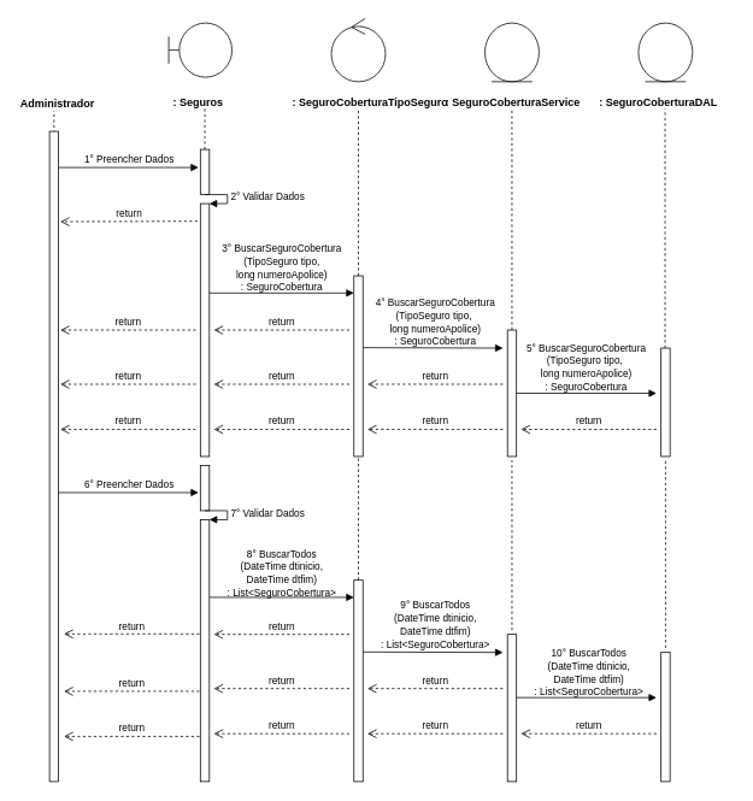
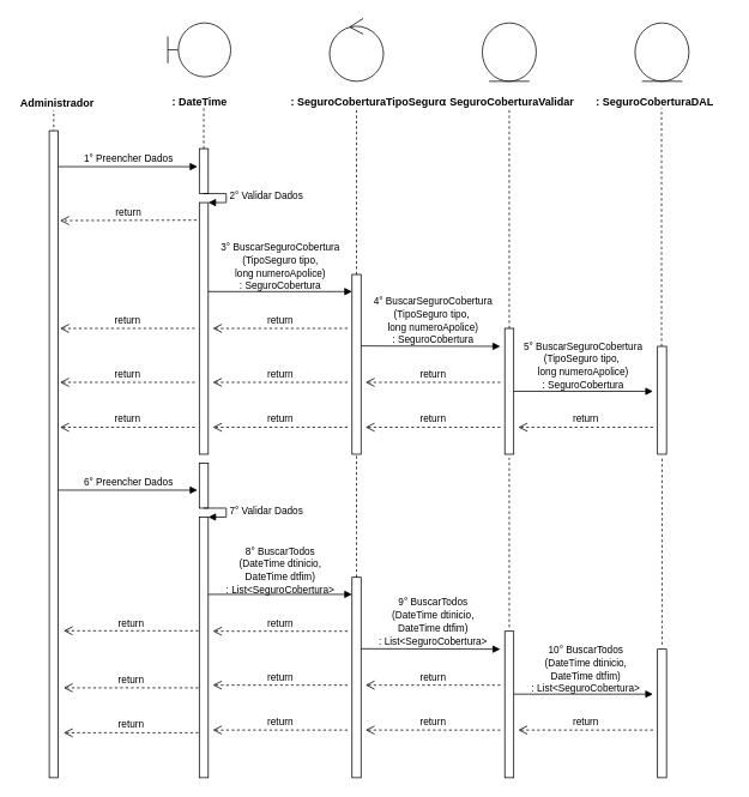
  <mxCell id="0" />
  <mxCell id="1" parent="0" />
  <mxCell id="2" value="&lt;b&gt;Administrador&lt;/b&gt;" style="text;html=1;resizable=0;points=[];autosize=1;align=left;verticalAlign=top;spacingTop=-4;" parent="1" vertex="1"><mxGeometry x="20" y="105" width="100" height="20" as="geometry" /></mxCell>
  <mxCell id="3" value="" style="endArrow=none;dashed=1;html=1;entryX=0.511;entryY=1.25;entryDx=0;entryDy=0;entryPerimeter=0;" parent="1" edge="1"><mxGeometry width="50" height="50" relative="1" as="geometry"><mxPoint x="59" y="465" as="sourcePoint" /><mxPoint x="58.99" y="122" as="targetPoint" /></mxGeometry></mxCell>
  <mxCell id="4" value="" style="shape=umlBoundary;whiteSpace=wrap;html=1;" parent="1" vertex="1"><mxGeometry x="186" y="25" width="70" height="60" as="geometry" /></mxCell>
- <mxCell id="5" value="&lt;b&gt;: Seguros&lt;/b&gt;" style="text;html=1;" parent="1" vertex="1"><mxGeometry x="189" y="100" width="150" height="30" as="geometry" /></mxCell>
+ <mxCell id="5" value="&lt;b&gt;: DateTime&lt;/b&gt;" style="text;html=1;" parent="1" vertex="1"><mxGeometry x="189" y="100" width="150" height="30" as="geometry" /></mxCell>
  <mxCell id="6" value="" style="endArrow=none;dashed=1;html=1;entryX=0.511;entryY=1.25;entryDx=0;entryDy=0;entryPerimeter=0;" parent="1" source="17" edge="1"><mxGeometry width="50" height="50" relative="1" as="geometry"><mxPoint x="226" y="465" as="sourcePoint" /><mxPoint x="225.99" y="120" as="targetPoint" /></mxGeometry></mxCell>
  <mxCell id="7" value="" style="ellipse;shape=umlControl;whiteSpace=wrap;html=1;" parent="1" vertex="1"><mxGeometry x="366" y="20" width="60" height="70" as="geometry" /></mxCell>
  <mxCell id="8" value="&lt;b&gt;:&amp;nbsp;&lt;/b&gt;&lt;b&gt;SeguroCobertura&lt;/b&gt;&lt;b&gt;TipoSeguro&lt;/b&gt;" style="text;html=1;" parent="1" vertex="1"><mxGeometry x="321" y="100" width="150" height="30" as="geometry" /></mxCell>
  <mxCell id="9" value="" style="endArrow=none;dashed=1;html=1;entryX=0.511;entryY=1.25;entryDx=0;entryDy=0;entryPerimeter=0;" parent="1" source="24" edge="1"><mxGeometry width="50" height="50" relative="1" as="geometry"><mxPoint x="396" y="465" as="sourcePoint" /><mxPoint x="395.99" y="120" as="targetPoint" /></mxGeometry></mxCell>
  <mxCell id="10" value="" style="ellipse;shape=umlEntity;whiteSpace=wrap;html=1;" parent="1" vertex="1"><mxGeometry x="536" y="25" width="60" height="65" as="geometry" /></mxCell>
- <mxCell id="11" value="&lt;b&gt;:&amp;nbsp;&lt;/b&gt;&lt;b&gt;SeguroCobertura&lt;/b&gt;&lt;b&gt;Service&lt;/b&gt;" style="text;html=1;" parent="1" vertex="1"><mxGeometry x="491" y="100" width="150" height="30" as="geometry" /></mxCell>
+ <mxCell id="11" value="&lt;b&gt;:&amp;nbsp;&lt;/b&gt;&lt;b&gt;SeguroCobertura&lt;/b&gt;&lt;b&gt;Validar&lt;/b&gt;" style="text;html=1;" parent="1" vertex="1"><mxGeometry x="491" y="100" width="150" height="30" as="geometry" /></mxCell>
  <mxCell id="12" value="" style="ellipse;shape=umlEntity;whiteSpace=wrap;html=1;" parent="1" vertex="1"><mxGeometry x="706" y="25" width="60" height="65" as="geometry" /></mxCell>
  <mxCell id="13" value="&lt;b&gt;:&amp;nbsp;&lt;/b&gt;&lt;b&gt;SeguroCobertura&lt;/b&gt;&lt;b&gt;DAL&lt;/b&gt;" style="text;html=1;" parent="1" vertex="1"><mxGeometry x="661" y="100" width="150" height="30" as="geometry" /></mxCell>
  <mxCell id="14" value="" style="endArrow=none;dashed=1;html=1;entryX=0.511;entryY=1.25;entryDx=0;entryDy=0;entryPerimeter=0;" parent="1" source="29" edge="1"><mxGeometry width="50" height="50" relative="1" as="geometry"><mxPoint x="566" y="464" as="sourcePoint" /><mxPoint x="565.99" y="119" as="targetPoint" /></mxGeometry></mxCell>
  <mxCell id="15" value="" style="endArrow=none;dashed=1;html=1;entryX=0.511;entryY=1.25;entryDx=0;entryDy=0;entryPerimeter=0;" parent="1" source="33" edge="1"><mxGeometry width="50" height="50" relative="1" as="geometry"><mxPoint x="735.5" y="465" as="sourcePoint" /><mxPoint x="735.49" y="120" as="targetPoint" /></mxGeometry></mxCell>
  <mxCell id="16" value="1° Preencher Dados" style="html=1;verticalAlign=bottom;endArrow=block;" parent="1" source="27" edge="1"><mxGeometry width="80" relative="1" as="geometry"><mxPoint x="59" y="185" as="sourcePoint" /><mxPoint x="219" y="185" as="targetPoint" /><mxPoint as="offset" /></mxGeometry></mxCell>
  <mxCell id="17" value="" style="html=1;points=[];perimeter=orthogonalPerimeter;" parent="1" vertex="1"><mxGeometry x="221" y="165" width="10" height="50" as="geometry" /></mxCell>
  <mxCell id="18" value="" style="endArrow=none;dashed=1;html=1;entryX=0.511;entryY=1.25;entryDx=0;entryDy=0;entryPerimeter=0;" parent="1" source="20" target="17" edge="1"><mxGeometry width="50" height="50" relative="1" as="geometry"><mxPoint x="226" y="465" as="sourcePoint" /><mxPoint x="225.99" y="120" as="targetPoint" /></mxGeometry></mxCell>
  <mxCell id="19" value="2° Validar Dados" style="edgeStyle=orthogonalEdgeStyle;html=1;align=left;spacingLeft=2;endArrow=block;rounded=0;entryX=1;entryY=0;" parent="1" target="20" edge="1"><mxGeometry relative="1" as="geometry"><mxPoint x="226" y="215" as="sourcePoint" /><Array as="points"><mxPoint x="251" y="215" /></Array></mxGeometry></mxCell>
  <mxCell id="20" value="" style="html=1;points=[];perimeter=orthogonalPerimeter;" parent="1" vertex="1"><mxGeometry x="221" y="225" width="10" height="280" as="geometry" /></mxCell>
  <mxCell id="21" value="return" style="html=1;verticalAlign=bottom;endArrow=open;dashed=1;endSize=8;" parent="1" edge="1"><mxGeometry relative="1" as="geometry"><mxPoint x="218" y="244.5" as="sourcePoint" /><mxPoint x="66" y="245" as="targetPoint" /></mxGeometry></mxCell>
  <mxCell id="22" value="" style="html=1;verticalAlign=bottom;endArrow=block;" parent="1" edge="1"><mxGeometry width="80" relative="1" as="geometry"><mxPoint x="231" y="324" as="sourcePoint" /><mxPoint x="391" y="324" as="targetPoint" /></mxGeometry></mxCell>
  <mxCell id="23" value="&lt;div&gt;&lt;/div&gt;&lt;span style=&quot;font-size: 11px ; background-color: rgb(255 , 255 , 255)&quot;&gt;3°&amp;nbsp;&lt;/span&gt;&lt;span style=&quot;font-size: 11px&quot;&gt;BuscarSeguroCobertura&lt;br&gt;(TipoSeguro tipo, &lt;br&gt;long numeroApolice)&lt;br&gt;: SeguroCobertura&lt;br&gt;&lt;/span&gt;" style="text;html=1;resizable=0;points=[];autosize=1;align=center;verticalAlign=top;spacingTop=-4;" parent="1" vertex="1"><mxGeometry x="236" y="265" width="150" height="60" as="geometry" /></mxCell>
  <mxCell id="24" value="" style="html=1;points=[];perimeter=orthogonalPerimeter;" parent="1" vertex="1"><mxGeometry x="391" y="305" width="10" height="200" as="geometry" /></mxCell>
  <mxCell id="25" value="return" style="html=1;verticalAlign=bottom;endArrow=open;dashed=1;endSize=8;" parent="1" edge="1"><mxGeometry relative="1" as="geometry"><mxPoint x="386" y="365" as="sourcePoint" /><mxPoint x="236" y="365" as="targetPoint" /></mxGeometry></mxCell>
  <mxCell id="26" value="return" style="html=1;verticalAlign=bottom;endArrow=open;dashed=1;endSize=8;" parent="1" edge="1"><mxGeometry relative="1" as="geometry"><mxPoint x="216" y="365" as="sourcePoint" /><mxPoint x="66" y="365" as="targetPoint" /></mxGeometry></mxCell>
  <mxCell id="27" value="" style="html=1;points=[];perimeter=orthogonalPerimeter;" parent="1" vertex="1"><mxGeometry x="54" y="145" width="10" height="720" as="geometry" /></mxCell>
  <mxCell id="28" value="" style="html=1;verticalAlign=bottom;endArrow=block;" parent="1" edge="1"><mxGeometry width="80" relative="1" as="geometry"><mxPoint x="401" y="384.5" as="sourcePoint" /><mxPoint x="556" y="385" as="targetPoint" /></mxGeometry></mxCell>
  <mxCell id="29" value="" style="html=1;points=[];perimeter=orthogonalPerimeter;" parent="1" vertex="1"><mxGeometry x="561" y="365" width="10" height="140" as="geometry" /></mxCell>
  <mxCell id="30" value="return" style="html=1;verticalAlign=bottom;endArrow=open;dashed=1;endSize=8;" parent="1" edge="1"><mxGeometry relative="1" as="geometry"><mxPoint x="556" y="425" as="sourcePoint" /><mxPoint x="406" y="425" as="targetPoint" /></mxGeometry></mxCell>
  <mxCell id="31" value="return" style="html=1;verticalAlign=bottom;endArrow=open;dashed=1;endSize=8;" parent="1" edge="1"><mxGeometry relative="1" as="geometry"><mxPoint x="386" y="425" as="sourcePoint" /><mxPoint x="236" y="425" as="targetPoint" /></mxGeometry></mxCell>
  <mxCell id="32" value="return" style="html=1;verticalAlign=bottom;endArrow=open;dashed=1;endSize=8;" parent="1" edge="1"><mxGeometry relative="1" as="geometry"><mxPoint x="216" y="425" as="sourcePoint" /><mxPoint x="66" y="425" as="targetPoint" /></mxGeometry></mxCell>
  <mxCell id="33" value="" style="html=1;points=[];perimeter=orthogonalPerimeter;" parent="1" vertex="1"><mxGeometry x="731" y="385" width="10" height="120" as="geometry" /></mxCell>
  <mxCell id="34" value="&lt;span style=&quot;color: rgba(0 , 0 , 0 , 0) ; font-family: monospace ; font-size: 0px&quot;&gt;%3CmxGraphModel%3E%3Croot%3E%3CmxCell%20id%3D%220%22%2F%3E%3CmxCell%20id%3D%221%22%20parent%3D%220%22%2F%3E%3CmxCell%20id%3D%222%22%20value%3D%22%26lt%3Bdiv%26gt%3B%26lt%3B%2Fdiv%26gt%3B%26lt%3Bspan%20style%3D%26quot%3Bfont-size%3A%2011px%20%3B%20background-color%3A%20rgb(255%20%2C%20255%20%2C%20255)%26quot%3B%26gt%3B3%C2%B0%26amp%3Bnbsp%3B%26lt%3B%2Fspan%26gt%3B%26lt%3Bspan%20style%3D%26quot%3Bfont-size%3A%2011px%26quot%3B%26gt%3BBuscarCPF(string%20cpf)%26lt%3Bbr%26gt%3B%26lt%3B%2Fspan%26gt%3B%3A%20Cliente%22%20style%3D%22text%3Bhtml%3D1%3Bresizable%3D0%3Bpoints%3D%5B%5D%3Bautosize%3D1%3Balign%3Dcenter%3BverticalAlign%3Dtop%3BspacingTop%3D-4%3B%22%20vertex%3D%221%22%20parent%3D%221%22%3E%3CmxGeometry%20x%3D%22315%22%20y%3D%22305%22%20width%3D%22140%22%20height%3D%2230%22%20as%3D%22geometry%22%2F%3E%3C%2FmxCell%3E%3C%2Froot%3E%3C%2FmxGraphModel%3E&lt;/span&gt;" style="text;html=1;resizable=0;points=[];autosize=1;align=center;verticalAlign=top;spacingTop=-4;" parent="1" vertex="1"><mxGeometry x="638" y="363" width="20" height="20" as="geometry" /></mxCell>
  <mxCell id="35" value="" style="html=1;verticalAlign=bottom;endArrow=block;" parent="1" edge="1"><mxGeometry width="80" relative="1" as="geometry"><mxPoint x="571" y="435" as="sourcePoint" /><mxPoint x="726" y="435" as="targetPoint" /></mxGeometry></mxCell>
  <mxCell id="36" value="return" style="html=1;verticalAlign=bottom;endArrow=open;dashed=1;endSize=8;" parent="1" edge="1"><mxGeometry relative="1" as="geometry"><mxPoint x="726" y="475" as="sourcePoint" /><mxPoint x="576" y="475" as="targetPoint" /></mxGeometry></mxCell>
  <mxCell id="37" value="return" style="html=1;verticalAlign=bottom;endArrow=open;dashed=1;endSize=8;" parent="1" edge="1"><mxGeometry relative="1" as="geometry"><mxPoint x="556" y="475" as="sourcePoint" /><mxPoint x="406" y="475" as="targetPoint" /></mxGeometry></mxCell>
  <mxCell id="38" value="return" style="html=1;verticalAlign=bottom;endArrow=open;dashed=1;endSize=8;" parent="1" edge="1"><mxGeometry relative="1" as="geometry"><mxPoint x="386" y="475" as="sourcePoint" /><mxPoint x="236" y="475" as="targetPoint" /></mxGeometry></mxCell>
  <mxCell id="39" value="return" style="html=1;verticalAlign=bottom;endArrow=open;dashed=1;endSize=8;" parent="1" edge="1"><mxGeometry relative="1" as="geometry"><mxPoint x="216" y="475" as="sourcePoint" /><mxPoint x="66" y="475" as="targetPoint" /></mxGeometry></mxCell>
  <mxCell id="40" value="6° Preencher Dados" style="html=1;verticalAlign=bottom;endArrow=block;" parent="1" edge="1"><mxGeometry width="80" relative="1" as="geometry"><mxPoint x="64" y="545" as="sourcePoint" /><mxPoint x="219" y="545" as="targetPoint" /><mxPoint as="offset" /></mxGeometry></mxCell>
  <mxCell id="41" value="" style="html=1;points=[];perimeter=orthogonalPerimeter;" parent="1" vertex="1"><mxGeometry x="221" y="515" width="10" height="50" as="geometry" /></mxCell>
  <mxCell id="42" value="7° Validar Dados" style="edgeStyle=orthogonalEdgeStyle;html=1;align=left;spacingLeft=2;endArrow=block;rounded=0;entryX=1;entryY=0;" parent="1" edge="1"><mxGeometry relative="1" as="geometry"><mxPoint x="226" y="565" as="sourcePoint" /><Array as="points"><mxPoint x="251" y="565" /></Array><mxPoint x="231" y="575" as="targetPoint" /></mxGeometry></mxCell>
  <mxCell id="43" value="" style="html=1;points=[];perimeter=orthogonalPerimeter;" parent="1" vertex="1"><mxGeometry x="221" y="575" width="10" height="290" as="geometry" /></mxCell>
  <mxCell id="44" value="&lt;span style=&quot;font-size: 11px ; background-color: rgb(255 , 255 , 255)&quot;&gt;8°&amp;nbsp;&lt;/span&gt;&lt;span style=&quot;font-size: 11px&quot;&gt;BuscarTodos&lt;/span&gt;&lt;br&gt;&lt;span style=&quot;font-size: 11px&quot;&gt;(DateTime dtinicio, &lt;/span&gt;&lt;br&gt;&lt;span style=&quot;font-size: 11px&quot;&gt;DateTime dtfim)&lt;/span&gt;&lt;br&gt;&lt;span style=&quot;font-size: 11px&quot;&gt;: List&amp;lt;SeguroCobertura&amp;gt;&lt;/span&gt;&lt;br&gt;&lt;div&gt;&lt;/div&gt;" style="text;html=1;resizable=0;points=[];autosize=1;align=center;verticalAlign=top;spacingTop=-4;" parent="1" vertex="1"><mxGeometry x="241" y="603" width="140" height="60" as="geometry" /></mxCell>
  <mxCell id="45" value="" style="html=1;verticalAlign=bottom;endArrow=block;" parent="1" edge="1"><mxGeometry width="80" relative="1" as="geometry"><mxPoint x="231" y="661" as="sourcePoint" /><mxPoint x="391" y="661" as="targetPoint" /></mxGeometry></mxCell>
  <mxCell id="46" value="" style="html=1;points=[];perimeter=orthogonalPerimeter;" parent="1" vertex="1"><mxGeometry x="391" y="642" width="10" height="223" as="geometry" /></mxCell>
  <mxCell id="47" value="return" style="html=1;verticalAlign=bottom;endArrow=open;dashed=1;endSize=8;" parent="1" edge="1"><mxGeometry relative="1" as="geometry"><mxPoint x="386" y="702" as="sourcePoint" /><mxPoint x="236" y="702" as="targetPoint" /></mxGeometry></mxCell>
  <mxCell id="48" value="" style="html=1;verticalAlign=bottom;endArrow=block;" parent="1" edge="1"><mxGeometry width="80" relative="1" as="geometry"><mxPoint x="401" y="721.5" as="sourcePoint" /><mxPoint x="556" y="722" as="targetPoint" /></mxGeometry></mxCell>
  <mxCell id="49" value="" style="html=1;points=[];perimeter=orthogonalPerimeter;" parent="1" vertex="1"><mxGeometry x="561" y="702" width="10" height="163" as="geometry" /></mxCell>
  <mxCell id="50" value="return" style="html=1;verticalAlign=bottom;endArrow=open;dashed=1;endSize=8;" parent="1" edge="1"><mxGeometry relative="1" as="geometry"><mxPoint x="556" y="762" as="sourcePoint" /><mxPoint x="406" y="762" as="targetPoint" /></mxGeometry></mxCell>
  <mxCell id="51" value="return" style="html=1;verticalAlign=bottom;endArrow=open;dashed=1;endSize=8;" parent="1" edge="1"><mxGeometry relative="1" as="geometry"><mxPoint x="386" y="762" as="sourcePoint" /><mxPoint x="236" y="762" as="targetPoint" /></mxGeometry></mxCell>
  <mxCell id="52" value="" style="html=1;points=[];perimeter=orthogonalPerimeter;" parent="1" vertex="1"><mxGeometry x="731" y="722" width="10" height="143" as="geometry" /></mxCell>
  <mxCell id="53" value="" style="html=1;verticalAlign=bottom;endArrow=block;" parent="1" edge="1"><mxGeometry width="80" relative="1" as="geometry"><mxPoint x="571" y="772" as="sourcePoint" /><mxPoint x="726" y="772" as="targetPoint" /></mxGeometry></mxCell>
  <mxCell id="54" value="return" style="html=1;verticalAlign=bottom;endArrow=open;dashed=1;endSize=8;" parent="1" edge="1"><mxGeometry relative="1" as="geometry"><mxPoint x="726" y="812" as="sourcePoint" /><mxPoint x="576" y="812" as="targetPoint" /></mxGeometry></mxCell>
  <mxCell id="55" value="return" style="html=1;verticalAlign=bottom;endArrow=open;dashed=1;endSize=8;" parent="1" edge="1"><mxGeometry relative="1" as="geometry"><mxPoint x="556" y="812" as="sourcePoint" /><mxPoint x="406" y="812" as="targetPoint" /></mxGeometry></mxCell>
  <mxCell id="56" value="return" style="html=1;verticalAlign=bottom;endArrow=open;dashed=1;endSize=8;" parent="1" edge="1"><mxGeometry relative="1" as="geometry"><mxPoint x="386" y="812" as="sourcePoint" /><mxPoint x="236" y="812" as="targetPoint" /></mxGeometry></mxCell>
  <mxCell id="57" value="return" style="html=1;verticalAlign=bottom;endArrow=open;dashed=1;endSize=8;" parent="1" edge="1"><mxGeometry relative="1" as="geometry"><mxPoint x="220" y="701.5" as="sourcePoint" /><mxPoint x="70" y="701.5" as="targetPoint" /></mxGeometry></mxCell>
  <mxCell id="58" value="return" style="html=1;verticalAlign=bottom;endArrow=open;dashed=1;endSize=8;" parent="1" edge="1"><mxGeometry relative="1" as="geometry"><mxPoint x="220" y="765" as="sourcePoint" /><mxPoint x="70" y="765" as="targetPoint" /></mxGeometry></mxCell>
  <mxCell id="59" value="return" style="html=1;verticalAlign=bottom;endArrow=open;dashed=1;endSize=8;" parent="1" edge="1"><mxGeometry relative="1" as="geometry"><mxPoint x="220" y="815" as="sourcePoint" /><mxPoint x="70" y="815" as="targetPoint" /></mxGeometry></mxCell>
  <mxCell id="60" value="" style="endArrow=none;dashed=1;html=1;" parent="1" source="46" edge="1"><mxGeometry width="50" height="50" relative="1" as="geometry"><mxPoint x="396" y="585" as="sourcePoint" /><mxPoint x="396" y="505" as="targetPoint" /></mxGeometry></mxCell>
  <mxCell id="61" value="" style="endArrow=none;dashed=1;html=1;" parent="1" edge="1"><mxGeometry width="50" height="50" relative="1" as="geometry"><mxPoint x="566" y="697.5" as="sourcePoint" /><mxPoint x="566" y="509" as="targetPoint" /></mxGeometry></mxCell>
  <mxCell id="62" value="" style="endArrow=none;dashed=1;html=1;" parent="1" edge="1"><mxGeometry width="50" height="50" relative="1" as="geometry"><mxPoint x="736" y="717" as="sourcePoint" /><mxPoint x="736" y="508.5" as="targetPoint" /></mxGeometry></mxCell>
  <mxCell id="63" value="&lt;div&gt;&lt;/div&gt;&lt;span style=&quot;font-size: 11px ; background-color: rgb(255 , 255 , 255)&quot;&gt;4°&amp;nbsp;&lt;/span&gt;&lt;span style=&quot;font-size: 11px&quot;&gt;BuscarSeguroCobertura&lt;/span&gt;&lt;br style=&quot;font-size: 11px&quot;&gt;&lt;span style=&quot;font-size: 11px&quot;&gt;(TipoSeguro tipo,&amp;nbsp;&lt;/span&gt;&lt;br style=&quot;font-size: 11px&quot;&gt;&lt;span style=&quot;font-size: 11px&quot;&gt;long numeroApolice)&lt;/span&gt;&lt;br style=&quot;font-size: 11px&quot;&gt;&lt;span style=&quot;font-size: 11px&quot;&gt;: SeguroCobertura&lt;/span&gt;" style="text;html=1;resizable=0;points=[];autosize=1;align=center;verticalAlign=top;spacingTop=-4;" parent="1" vertex="1"><mxGeometry x="406" y="325" width="150" height="60" as="geometry" /></mxCell>
  <mxCell id="64" value="&lt;div&gt;&lt;/div&gt;&lt;span style=&quot;font-size: 11px ; background-color: rgb(255 , 255 , 255)&quot;&gt;5°&amp;nbsp;&lt;/span&gt;&lt;span style=&quot;font-size: 11px&quot;&gt;BuscarSeguroCobertura&lt;/span&gt;&lt;br style=&quot;font-size: 11px&quot;&gt;&lt;span style=&quot;font-size: 11px&quot;&gt;(TipoSeguro tipo,&amp;nbsp;&lt;/span&gt;&lt;br style=&quot;font-size: 11px&quot;&gt;&lt;span style=&quot;font-size: 11px&quot;&gt;long numeroApolice)&lt;/span&gt;&lt;br style=&quot;font-size: 11px&quot;&gt;&lt;span style=&quot;font-size: 11px&quot;&gt;: SeguroCobertura&lt;/span&gt;" style="text;html=1;resizable=0;points=[];autosize=1;align=center;verticalAlign=top;spacingTop=-4;" parent="1" vertex="1"><mxGeometry x="573" y="375" width="150" height="60" as="geometry" /></mxCell>
  <mxCell id="65" value="&lt;span style=&quot;font-size: 11px ; background-color: rgb(255 , 255 , 255)&quot;&gt;9°&amp;nbsp;&lt;/span&gt;&lt;span style=&quot;font-size: 11px&quot;&gt;BuscarTodos&lt;/span&gt;&lt;br&gt;&lt;span style=&quot;font-size: 11px&quot;&gt;(DateTime dtinicio, &lt;/span&gt;&lt;br&gt;&lt;span style=&quot;font-size: 11px&quot;&gt;DateTime dtfim)&lt;/span&gt;&lt;br&gt;&lt;span style=&quot;font-size: 11px&quot;&gt;: List&amp;lt;SeguroCobertura&amp;gt;&lt;/span&gt;&lt;br&gt;&lt;div&gt;&lt;/div&gt;" style="text;html=1;resizable=0;points=[];autosize=1;align=center;verticalAlign=top;spacingTop=-4;" parent="1" vertex="1"><mxGeometry x="411" y="660" width="140" height="60" as="geometry" /></mxCell>
  <mxCell id="66" value="&lt;span style=&quot;font-size: 11px ; background-color: rgb(255 , 255 , 255)&quot;&gt;10°&amp;nbsp;&lt;/span&gt;&lt;span style=&quot;font-size: 11px&quot;&gt;BuscarTodos&lt;/span&gt;&lt;br&gt;&lt;span style=&quot;font-size: 11px&quot;&gt;(DateTime dtinicio, &lt;/span&gt;&lt;br&gt;&lt;span style=&quot;font-size: 11px&quot;&gt;DateTime dtfim)&lt;/span&gt;&lt;br&gt;&lt;span style=&quot;font-size: 11px&quot;&gt;: List&amp;lt;SeguroCobertura&amp;gt;&lt;/span&gt;&lt;br&gt;&lt;div&gt;&lt;/div&gt;" style="text;html=1;resizable=0;points=[];autosize=1;align=center;verticalAlign=top;spacingTop=-4;" parent="1" vertex="1"><mxGeometry x="581" y="713" width="140" height="60" as="geometry" /></mxCell>
